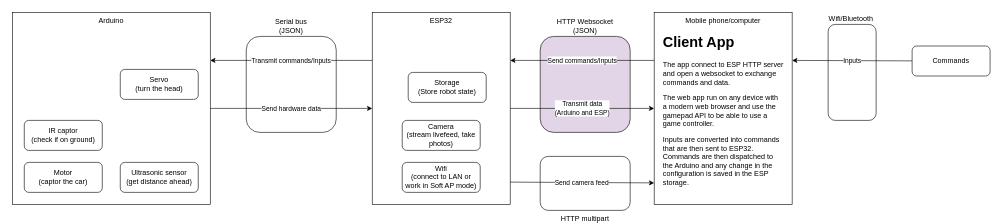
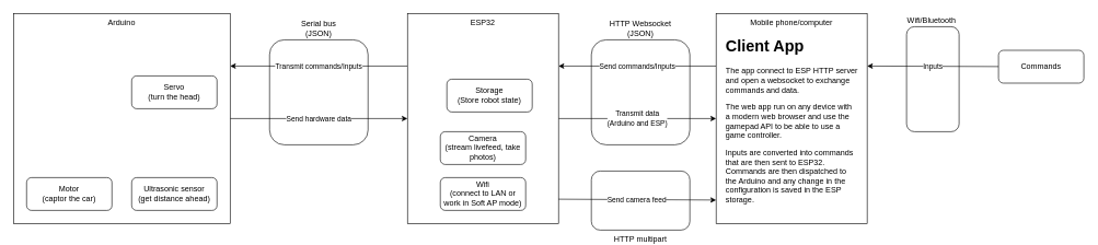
  <mxCell id="0" />
  <mxCell id="1" parent="0" />
- <mxCell id="2" value="HTTP Websocket&lt;br&gt;(JSON)" style="rounded=1;whiteSpace=wrap;html=1;verticalAlign=bottom;labelPosition=center;verticalLabelPosition=top;align=center;fillColor=#e1d5e7;" vertex="1" parent="1"><mxGeometry x="900" y="60" width="150" height="160" as="geometry" /></mxCell>
+ <mxCell id="2" value="HTTP Websocket&lt;br&gt;(JSON)" style="rounded=1;whiteSpace=wrap;html=1;verticalAlign=bottom;labelPosition=center;verticalLabelPosition=top;align=center;" vertex="1" parent="1"><mxGeometry x="900" y="60" width="150" height="160" as="geometry" /></mxCell>
  <mxCell id="3" value="Serial bus&lt;br&gt;(JSON)" style="rounded=1;whiteSpace=wrap;html=1;verticalAlign=bottom;labelPosition=center;verticalLabelPosition=top;align=center;" vertex="1" parent="1"><mxGeometry x="410" y="60" width="150" height="160" as="geometry" /></mxCell>
  <mxCell id="4" value="HTTP multipart" style="rounded=1;whiteSpace=wrap;html=1;verticalAlign=top;horizontal=1;labelPosition=center;verticalLabelPosition=bottom;align=center;" parent="1" vertex="1"><mxGeometry x="900" y="260" width="150" height="90" as="geometry" /></mxCell>
  <mxCell id="5" value="Wifi/Bluetooth&amp;nbsp;" style="rounded=1;whiteSpace=wrap;html=1;verticalAlign=bottom;horizontal=1;labelPosition=center;verticalLabelPosition=top;align=center;" parent="1" vertex="1"><mxGeometry x="1380" y="40" width="80" height="160" as="geometry" /></mxCell>
  <mxCell id="6" value="Send commands/Inputs" style="edgeStyle=none;html=1;startArrow=classic;startFill=1;exitX=1;exitY=0.25;exitDx=0;exitDy=0;entryX=0;entryY=0.25;entryDx=0;entryDy=0;endArrow=none;endFill=0;" parent="1" source="10" target="11" edge="1"><mxGeometry relative="1" as="geometry"><mxPoint as="offset" /></mxGeometry></mxCell>
  <mxCell id="7" value="Transmit commands/Inputs" style="edgeStyle=none;html=1;exitX=0;exitY=0.25;exitDx=0;exitDy=0;entryX=1;entryY=0.25;entryDx=0;entryDy=0;" parent="1" source="10" target="13" edge="1"><mxGeometry relative="1" as="geometry" /></mxCell>
  <mxCell id="8" value="Transmit data &lt;br&gt;(Arduino and ESP)" style="edgeStyle=none;html=1;entryX=0;entryY=0.5;entryDx=0;entryDy=0;startArrow=none;startFill=0;endArrow=classic;endFill=1;" parent="1" source="10" target="11" edge="1"><mxGeometry relative="1" as="geometry" /></mxCell>
  <mxCell id="9" value="Send camera feed" style="edgeStyle=none;html=1;entryX=0;entryY=0.888;entryDx=0;entryDy=0;startArrow=none;startFill=0;endArrow=classic;endFill=1;entryPerimeter=0;exitX=0.996;exitY=0.884;exitDx=0;exitDy=0;exitPerimeter=0;" parent="1" source="10" target="11" edge="1"><mxGeometry relative="1" as="geometry"><mxPoint x="850" y="260" as="sourcePoint" /></mxGeometry></mxCell>
  <mxCell id="10" value="ESP32" style="rounded=0;whiteSpace=wrap;html=1;verticalAlign=top;" parent="1" vertex="1"><mxGeometry x="620" y="20" width="230" height="320" as="geometry" /></mxCell>
  <mxCell id="11" value="Mobile phone/computer&lt;br&gt;" style="rounded=0;whiteSpace=wrap;html=1;verticalAlign=top;" parent="1" vertex="1"><mxGeometry x="1090" y="20" width="230" height="320" as="geometry" /></mxCell>
  <mxCell id="12" value="Send hardware data" style="edgeStyle=none;html=1;startArrow=none;startFill=0;endArrow=classic;endFill=1;" parent="1" source="13" target="10" edge="1"><mxGeometry relative="1" as="geometry" /></mxCell>
  <mxCell id="13" value="Arduino" style="rounded=0;whiteSpace=wrap;html=1;verticalAlign=top;" parent="1" vertex="1"><mxGeometry x="20" y="20" width="330" height="320" as="geometry" /></mxCell>
  <mxCell id="14" value="Motor&lt;br&gt;(captor the car)" style="rounded=1;whiteSpace=wrap;html=1;" parent="1" vertex="1"><mxGeometry x="40" y="270" width="130" height="50" as="geometry" /></mxCell>
  <mxCell id="15" value="Servo&lt;br&gt;(turn the head)" style="rounded=1;whiteSpace=wrap;html=1;" parent="1" vertex="1"><mxGeometry x="200" y="115" width="130" height="50" as="geometry" /></mxCell>
- <mxCell id="16" value="IR captor&lt;br&gt;(check if on ground)" style="rounded=1;whiteSpace=wrap;html=1;" parent="1" vertex="1"><mxGeometry x="40" y="200" width="130" height="50" as="geometry" /></mxCell>
  <mxCell id="17" value="Ultrasonic sensor&lt;br&gt;(get distance ahead)" style="rounded=1;whiteSpace=wrap;html=1;" parent="1" vertex="1"><mxGeometry x="200" y="270" width="130" height="50" as="geometry" /></mxCell>
  <mxCell id="18" value="Camera&lt;br&gt;(stream livefeed, take photos)" style="rounded=1;whiteSpace=wrap;html=1;" parent="1" vertex="1"><mxGeometry x="670" y="200" width="130" height="50" as="geometry" /></mxCell>
  <mxCell id="19" value="Wifi&lt;br&gt;(connect to LAN or work in Soft AP mode)" style="rounded=1;whiteSpace=wrap;html=1;" parent="1" vertex="1"><mxGeometry x="670" y="270" width="130" height="50" as="geometry" /></mxCell>
  <mxCell id="20" value="Inputs" style="edgeStyle=none;html=1;" parent="1" source="21" edge="1"><mxGeometry relative="1" as="geometry"><mxPoint x="1320" y="100" as="targetPoint" /></mxGeometry></mxCell>
  <mxCell id="21" value="Commands" style="rounded=1;whiteSpace=wrap;html=1;" parent="1" vertex="1"><mxGeometry x="1520" y="76" width="130" height="50" as="geometry" /></mxCell>
  <mxCell id="22" value="Storage&lt;br&gt;(Store robot state)" style="rounded=1;whiteSpace=wrap;html=1;" parent="1" vertex="1"><mxGeometry x="680" y="120" width="130" height="50" as="geometry" /></mxCell>
  <mxCell id="23" value="&lt;h1&gt;Client App&lt;/h1&gt;&lt;p&gt;&lt;span style=&quot;text-align: center;&quot;&gt;The app connect to ESP HTTP server and open a websocket to exchange commands and data.&lt;/span&gt;&lt;br&gt;&lt;/p&gt;&lt;p&gt;&lt;span style=&quot;text-align: center;&quot;&gt;The web app run on any device with a modern web browser and use the gamepad API to be able to use a&amp;nbsp; game controller.&lt;/span&gt;&lt;/p&gt;&lt;p&gt;&lt;span style=&quot;text-align: center;&quot;&gt;Inputs are converted into commands that are then sent to ESP32. Commands are then dispatched to the Arduino and any change in the configuration is saved in the ESP storage.&lt;/span&gt;&lt;/p&gt;" style="text;html=1;strokeColor=none;fillColor=none;spacing=5;spacingTop=-20;whiteSpace=wrap;overflow=hidden;rounded=0;" vertex="1" parent="1"><mxGeometry x="1100" y="50" width="210" height="290" as="geometry" /></mxCell>
